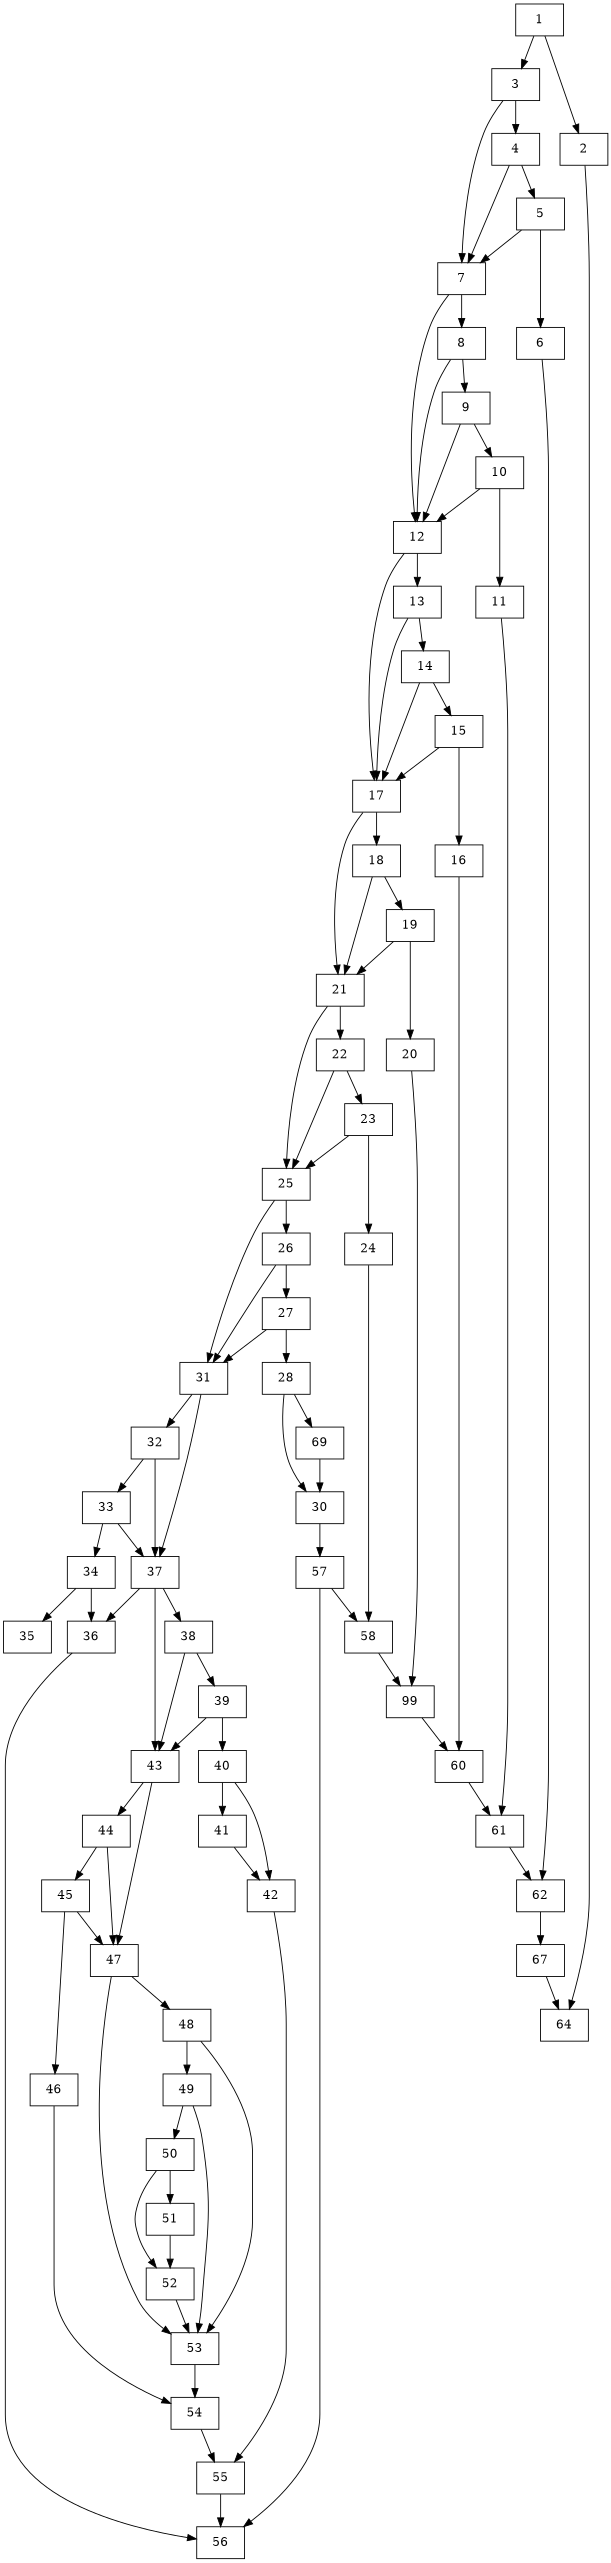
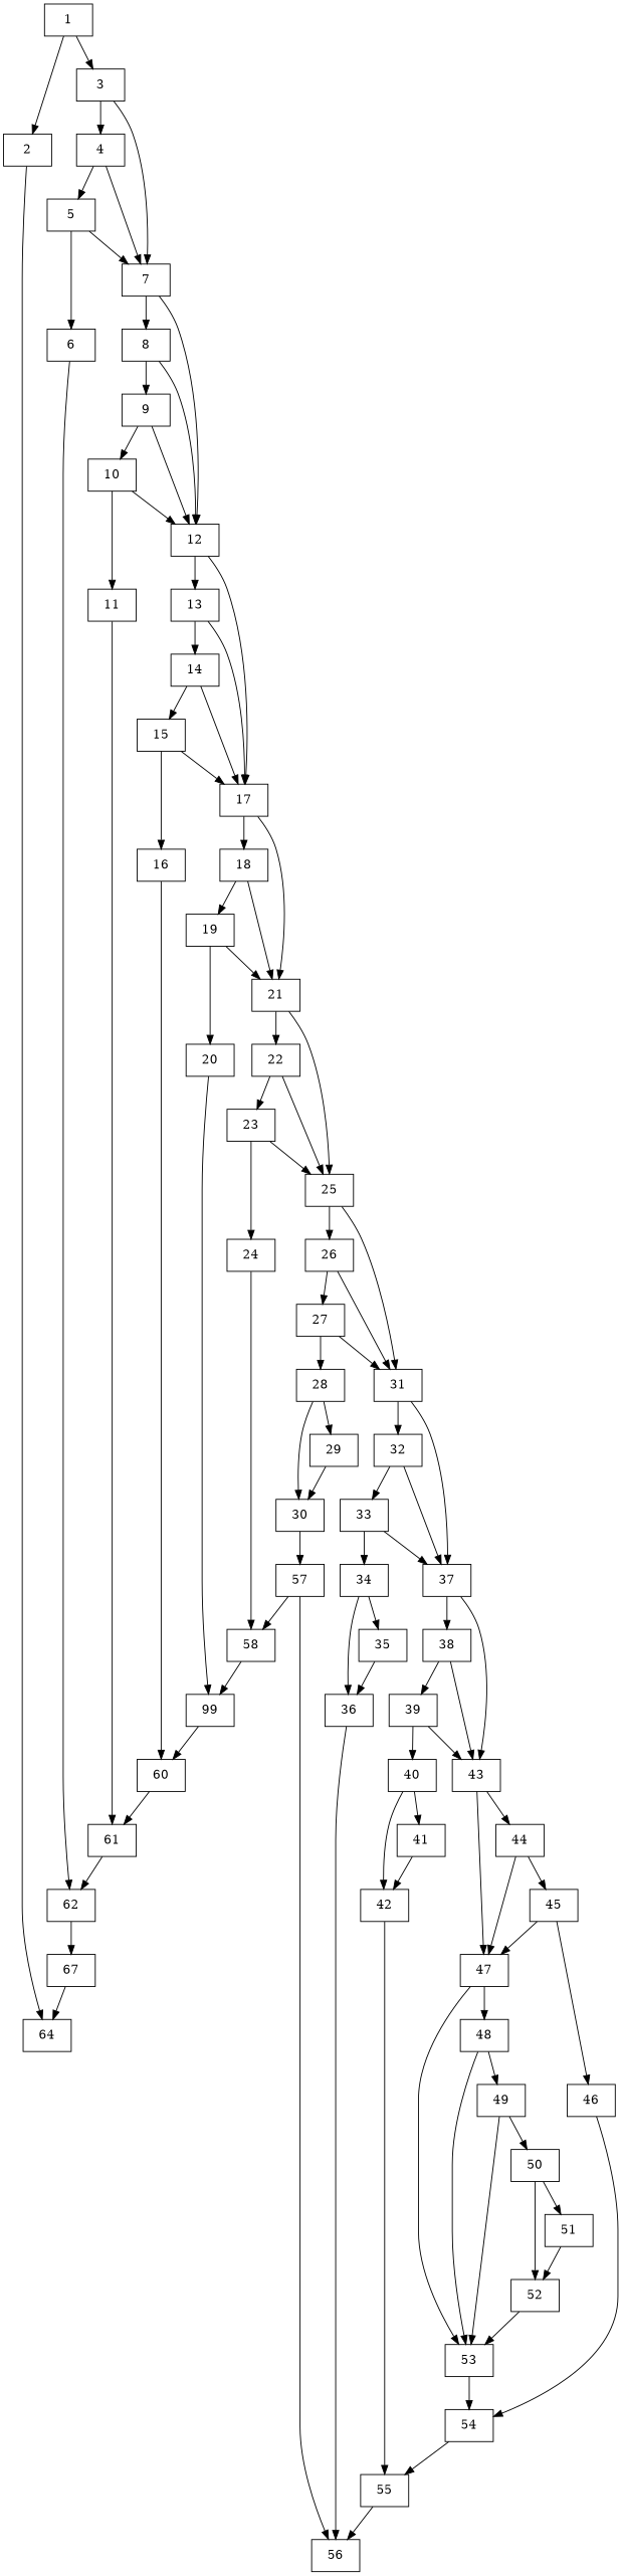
  digraph {
    node [entry=0 exit=0 loop=0 shape=record]
    n1 [entry=1 label=1]
    n2 [label=2]
    n3 [label=3]
    n4 [exit=1 label=64]
    n5 [label=4]
    n6 [label=7]
    n7 [label=5]
    n8 [label=8]
    n9 [label=12]
    n10 [label=6]
    n11 [label=9]
    n12 [label=13]
    n13 [label=17]
    n14 [label=62]
    n15 [label=67]
    n16 [label=10]
    n17 [label=14]
    n18 [label=18]
    n19 [label=21]
    n20 [label=11]
    n21 [label=61]
    n22 [label=15]
    n23 [label=19]
    n24 [label=22]
    n25 [label=25]
    n26 [label=16]
    n27 [label=60]
    n28 [label=20]
    n29 [label=23]
    n30 [label=26]
    n31 [label=31]
    n32 [label=99]
    n33 [label=24]
    n34 [label=27]
    n35 [label=32]
    n36 [label=37]
    n37 [label=58]
    n38 [label=28]
    n39 [label=33]
    n40 [label=38]
    n41 [label=43]
-   n42 [label=69]
+   n42 [label=29]
    n43 [label=30]
    n44 [label=57]
    n45 [label=56]
    n46 [label=34]
    n47 [label=39]
    n48 [label=44]
    n49 [label=47]
    n50 [label=35]
    n51 [label=36]
    n52 [label=40]
    n53 [label=45]
    n54 [label=48]
    n55 [label=53]
    n56 [label=41]
    n57 [label=42]
    n58 [label=55]
    n59 [label=46]
    n60 [label=49]
    n61 [label=54]
    n62 [label=50]
    n63 [label=51]
    n64 [label=52]
    n1 -> n2
    n1 -> n3
    n2 -> n4
    n3 -> n5
    n3 -> n6
    n5 -> n6
    n5 -> n7
    n6 -> n8
    n6 -> n9
    n7 -> n6
    n7 -> n10
    n8 -> n9
    n8 -> n11
    n9 -> n12
    n9 -> n13
    n10 -> n14
    n11 -> n9
    n11 -> n16
    n12 -> n13
    n12 -> n17
    n13 -> n18
    n13 -> n19
    n14 -> n15
    n15 -> n4
    n16 -> n9
    n16 -> n20
    n17 -> n13
    n17 -> n22
    n18 -> n19
    n18 -> n23
    n19 -> n24
    n19 -> n25
    n20 -> n21
    n21 -> n14
    n22 -> n13
    n22 -> n26
    n23 -> n19
    n23 -> n28
    n24 -> n25
    n24 -> n29
    n25 -> n30
    n25 -> n31
    n26 -> n27
    n27 -> n21
    n28 -> n32
    n29 -> n25
    n29 -> n33
    n30 -> n31
    n30 -> n34
    n31 -> n35
    n31 -> n36
    n32 -> n27
    n33 -> n37
    n34 -> n31
    n34 -> n38
    n35 -> n36
    n35 -> n39
    n36 -> n40
    n36 -> n41
    n37 -> n32
    n38 -> n42
    n38 -> n43
    n39 -> n36
    n39 -> n46
    n40 -> n41
    n40 -> n47
    n41 -> n48
    n41 -> n49
    n42 -> n43
    n43 -> n44
    n44 -> n37
    n44 -> n45
    n46 -> n50
    n46 -> n51
    n47 -> n41
    n47 -> n52
    n48 -> n49
    n48 -> n53
    n49 -> n54
    n49 -> n55
-   n36 -> n51
+   n50 -> n51
    n51 -> n45
    n52 -> n56
    n52 -> n57
    n53 -> n49
    n53 -> n59
    n54 -> n55
    n54 -> n60
    n55 -> n61
    n56 -> n57
    n57 -> n58
    n58 -> n45
    n59 -> n61
    n60 -> n55
    n60 -> n62
    n61 -> n58
    n62 -> n63
    n62 -> n64
    n63 -> n64
    n64 -> n55
  }
